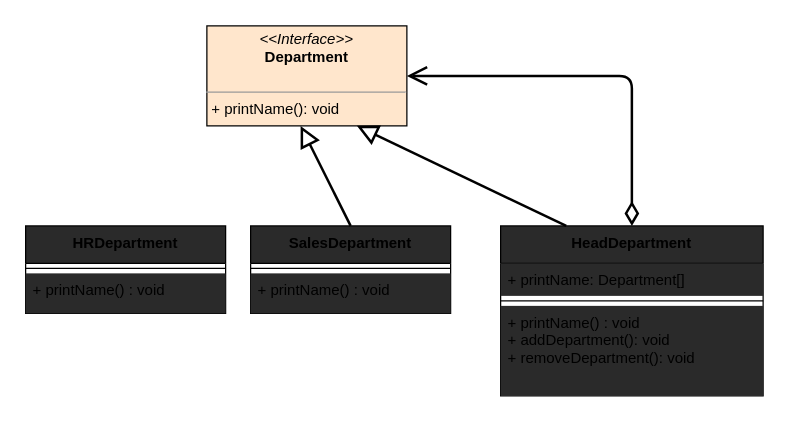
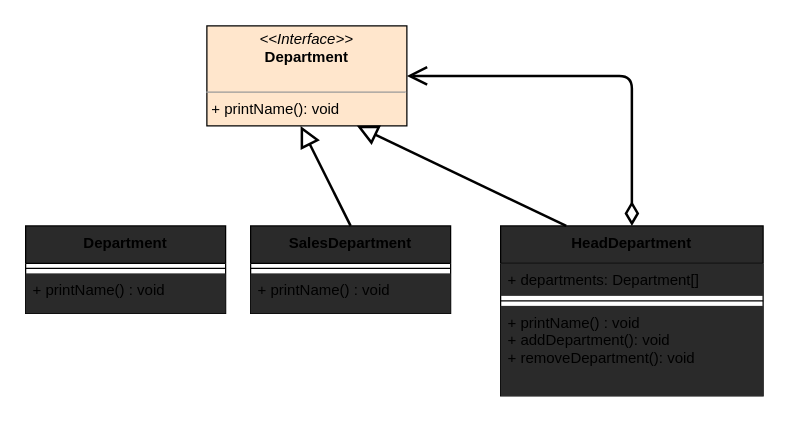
  <mxCell id="0" />
  <mxCell id="1" parent="0" />
  <mxCell id="2" value="&lt;p style=&quot;margin: 0px ; margin-top: 4px ; text-align: center&quot;&gt;&lt;i&gt;&amp;lt;&amp;lt;Interface&amp;gt;&amp;gt;&lt;/i&gt;&lt;br&gt;&lt;b&gt;Department&lt;/b&gt;&lt;/p&gt;&lt;br&gt;&lt;hr size=&quot;1&quot;&gt;&lt;p style=&quot;margin: 0px ; margin-left: 4px&quot;&gt;+ printName(): void&lt;/p&gt;" style="verticalAlign=top;align=left;overflow=fill;fontSize=12;fontFamily=Helvetica;html=1;fillColor=#ffe6cc;" vertex="1" parent="1"><mxGeometry x="165" y="20" width="160" height="80" as="geometry" /></mxCell>
- <mxCell id="3" value="HRDepartment" style="swimlane;fontStyle=1;align=center;verticalAlign=top;childLayout=stackLayout;horizontal=1;startSize=30;horizontalStack=0;resizeParent=1;resizeParentMax=0;resizeLast=0;collapsible=1;marginBottom=0;fillColor=#2A2A2A;" vertex="1" parent="1"><mxGeometry x="20" y="180" width="160" height="70" as="geometry" /></mxCell>
+ <mxCell id="3" value="Department" style="swimlane;fontStyle=1;align=center;verticalAlign=top;childLayout=stackLayout;horizontal=1;startSize=30;horizontalStack=0;resizeParent=1;resizeParentMax=0;resizeLast=0;collapsible=1;marginBottom=0;fillColor=#2A2A2A;" vertex="1" parent="1"><mxGeometry x="20" y="180" width="160" height="70" as="geometry" /></mxCell>
  <mxCell id="4" value="" style="line;strokeWidth=1;fillColor=none;align=left;verticalAlign=middle;spacingTop=-1;spacingLeft=3;spacingRight=3;rotatable=0;labelPosition=right;points=[];portConstraint=eastwest;" vertex="1" parent="3"><mxGeometry y="30" width="160" height="8" as="geometry" /></mxCell>
  <mxCell id="5" value="+ printName() : void" style="text;strokeColor=none;align=left;verticalAlign=top;spacingLeft=4;spacingRight=4;overflow=hidden;rotatable=0;points=[[0,0.5],[1,0.5]];portConstraint=eastwest;fillColor=#2a2a2a;" vertex="1" parent="3"><mxGeometry y="38" width="160" height="32" as="geometry" /></mxCell>
  <mxCell id="6" value="SalesDepartment" style="swimlane;fontStyle=1;align=center;verticalAlign=top;childLayout=stackLayout;horizontal=1;startSize=30;horizontalStack=0;resizeParent=1;resizeParentMax=0;resizeLast=0;collapsible=1;marginBottom=0;fillColor=#2A2A2A;" vertex="1" parent="1"><mxGeometry x="200" y="180" width="160" height="70" as="geometry" /></mxCell>
  <mxCell id="7" value="" style="line;strokeWidth=1;fillColor=none;align=left;verticalAlign=middle;spacingTop=-1;spacingLeft=3;spacingRight=3;rotatable=0;labelPosition=right;points=[];portConstraint=eastwest;" vertex="1" parent="6"><mxGeometry y="30" width="160" height="8" as="geometry" /></mxCell>
  <mxCell id="8" value="+ printName() : void" style="text;strokeColor=none;align=left;verticalAlign=top;spacingLeft=4;spacingRight=4;overflow=hidden;rotatable=0;points=[[0,0.5],[1,0.5]];portConstraint=eastwest;fillColor=#2a2a2a;" vertex="1" parent="6"><mxGeometry y="38" width="160" height="32" as="geometry" /></mxCell>
  <mxCell id="9" value="HeadDepartment" style="swimlane;fontStyle=1;align=center;verticalAlign=top;childLayout=stackLayout;horizontal=1;startSize=30;horizontalStack=0;resizeParent=1;resizeParentMax=0;resizeLast=0;collapsible=1;marginBottom=0;fillColor=#2A2A2A;" vertex="1" parent="1"><mxGeometry x="400" y="180" width="210" height="136" as="geometry" /></mxCell>
- <mxCell id="10" value="+ printName: Department[]" style="text;align=left;verticalAlign=top;spacingLeft=4;spacingRight=4;overflow=hidden;rotatable=0;points=[[0,0.5],[1,0.5]];portConstraint=eastwest;fillColor=#2a2a2a;" vertex="1" parent="9"><mxGeometry y="30" width="210" height="26" as="geometry" /></mxCell>
+ <mxCell id="10" value="+ departments: Department[]" style="text;align=left;verticalAlign=top;spacingLeft=4;spacingRight=4;overflow=hidden;rotatable=0;points=[[0,0.5],[1,0.5]];portConstraint=eastwest;fillColor=#2a2a2a;" vertex="1" parent="9"><mxGeometry y="30" width="210" height="26" as="geometry" /></mxCell>
  <mxCell id="11" value="" style="line;strokeWidth=1;fillColor=none;align=left;verticalAlign=middle;spacingTop=-1;spacingLeft=3;spacingRight=3;rotatable=0;labelPosition=right;points=[];portConstraint=eastwest;" vertex="1" parent="9"><mxGeometry y="56" width="210" height="8" as="geometry" /></mxCell>
  <mxCell id="12" value="+ printName() : void&#10;+ addDepartment(): void&#10;+ removeDepartment(): void" style="text;strokeColor=none;align=left;verticalAlign=top;spacingLeft=4;spacingRight=4;overflow=hidden;rotatable=0;points=[[0,0.5],[1,0.5]];portConstraint=eastwest;fillColor=#2a2a2a;" vertex="1" parent="9"><mxGeometry y="64" width="210" height="72" as="geometry" /></mxCell>
  <mxCell id="13" value="" style="endArrow=block;endFill=0;endSize=12;html=1;exitX=0.5;exitY=0;exitDx=0;exitDy=0;strokeColor=#000000;strokeWidth=2;" edge="1" parent="1" source="6"><mxGeometry width="160" relative="1" as="geometry"><mxPoint x="450" y="110" as="sourcePoint" /><mxPoint x="240" y="100" as="targetPoint" /></mxGeometry></mxCell>
  <mxCell id="14" value="" style="endArrow=block;endFill=0;endSize=12;html=1;exitX=0.25;exitY=0;exitDx=0;exitDy=0;strokeColor=#000000;strokeWidth=2;entryX=0.75;entryY=1;entryDx=0;entryDy=0;" edge="1" parent="1" source="9" target="2"><mxGeometry width="160" relative="1" as="geometry"><mxPoint x="360" y="160" as="sourcePoint" /><mxPoint x="240" y="100" as="targetPoint" /></mxGeometry></mxCell>
  <mxCell id="15" value="" style="endArrow=open;html=1;endSize=12;startArrow=diamondThin;startSize=14;startFill=0;edgeStyle=orthogonalEdgeStyle;align=left;verticalAlign=bottom;strokeColor=#000000;strokeWidth=2;entryX=1;entryY=0.5;entryDx=0;entryDy=0;exitX=0.5;exitY=0;exitDx=0;exitDy=0;" edge="1" parent="1" source="9" target="2"><mxGeometry x="-1" y="3" relative="1" as="geometry"><mxPoint x="430" y="100" as="sourcePoint" /><mxPoint x="590" y="100" as="targetPoint" /></mxGeometry></mxCell>
